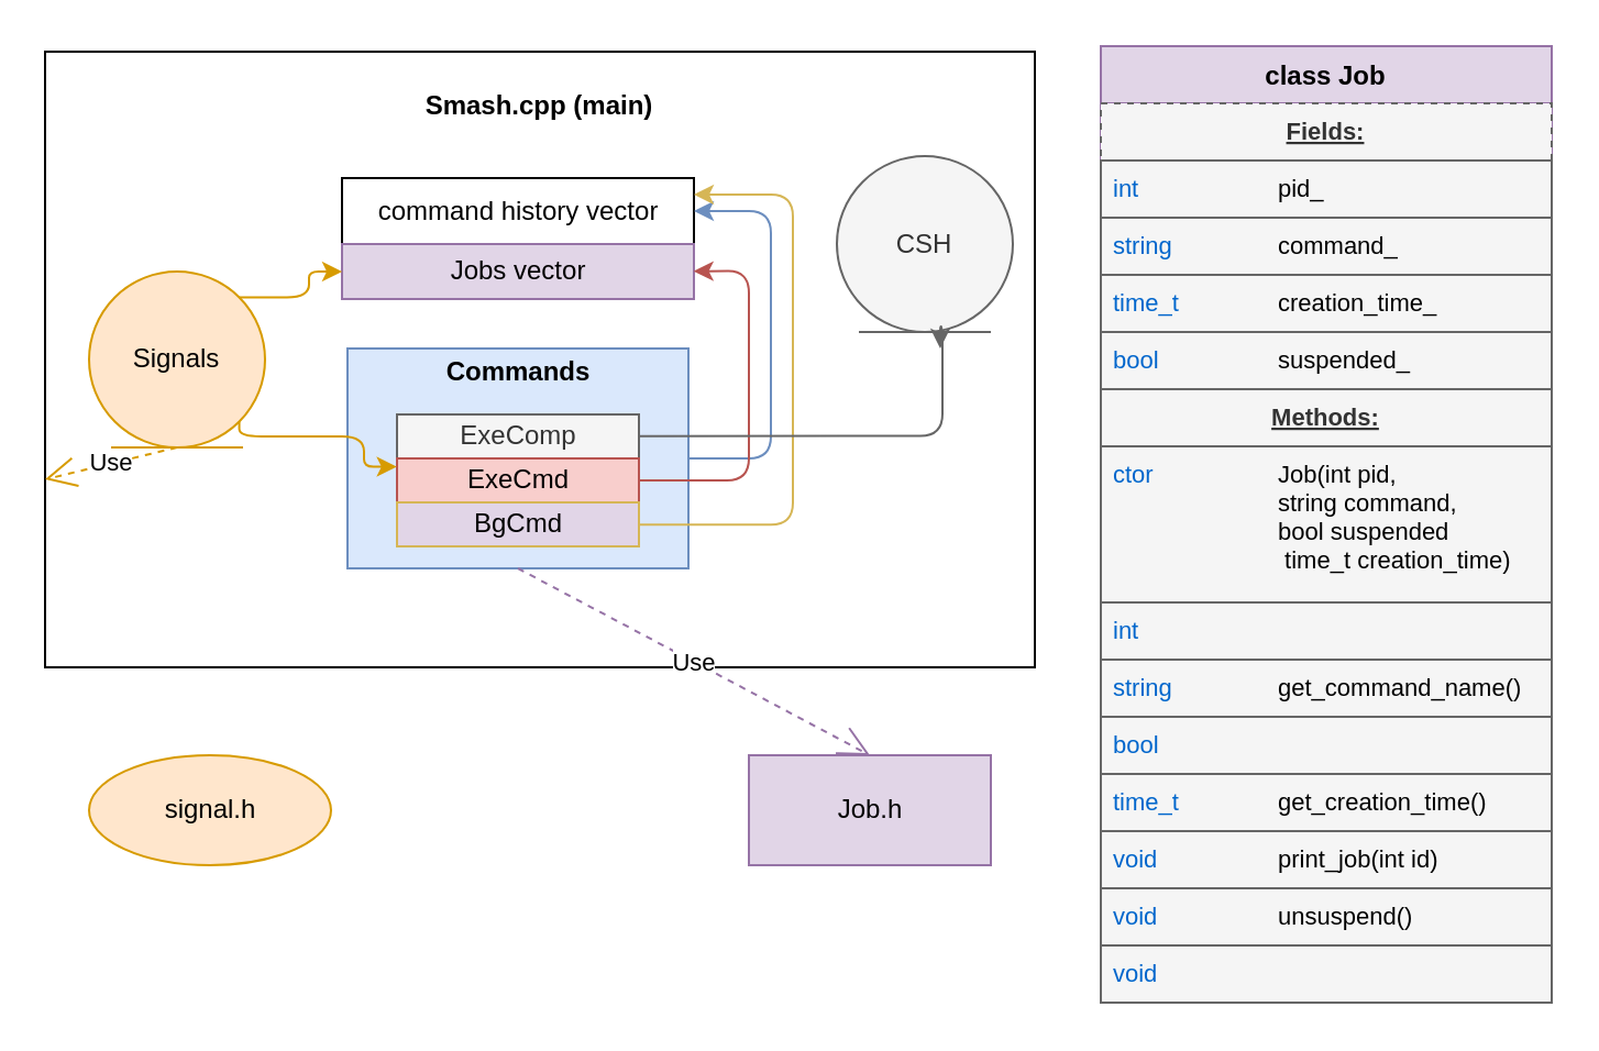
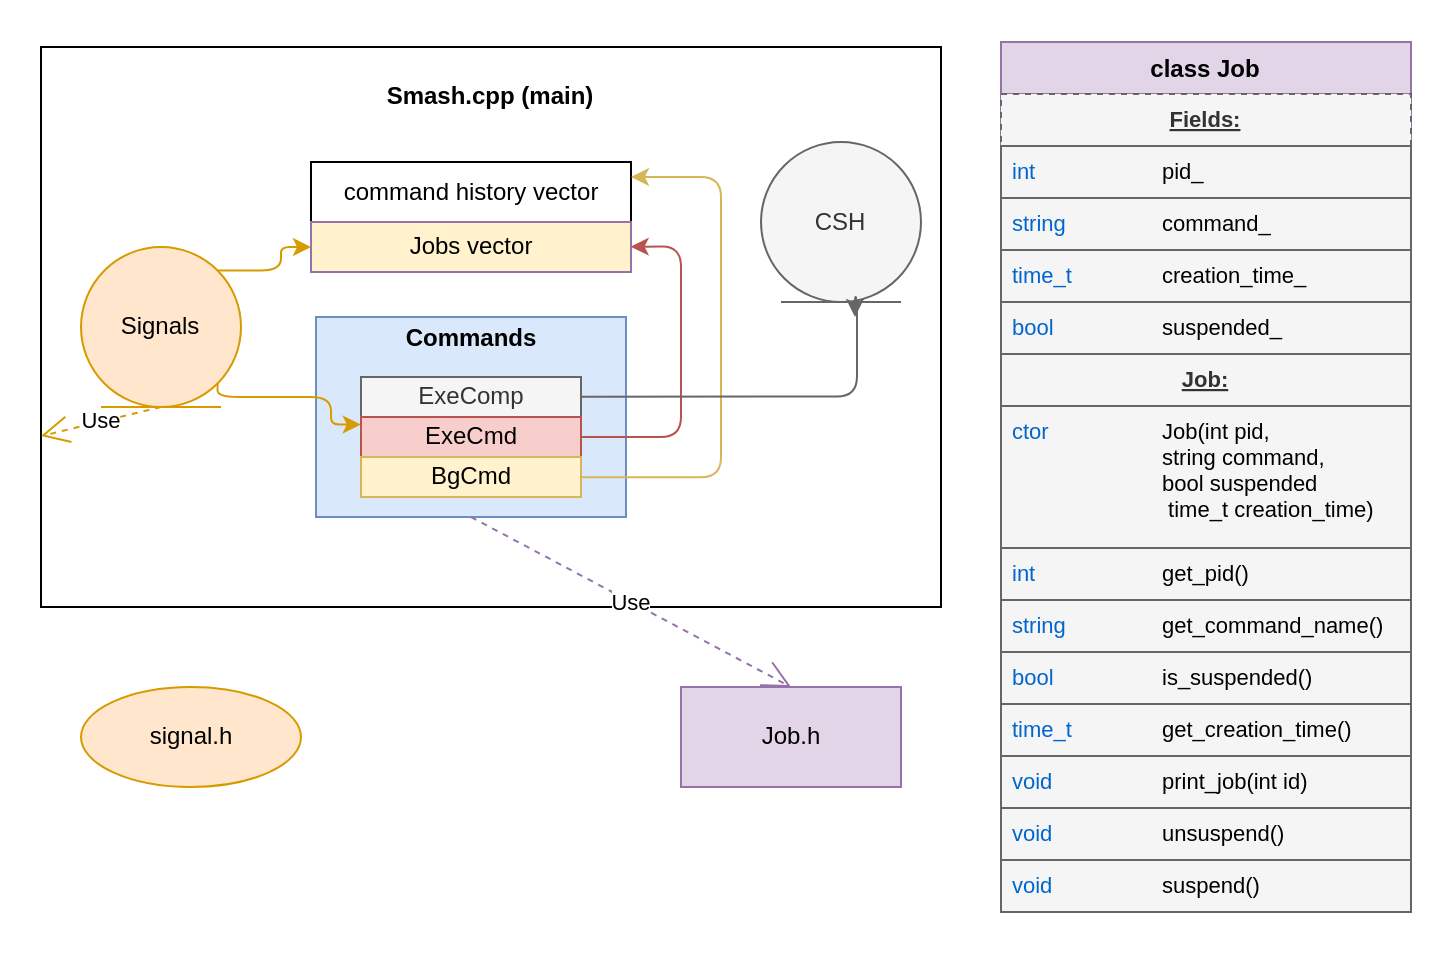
  <mxCell id="0" />
  <mxCell id="1" parent="0" />
  <mxCell id="2" value="&lt;p style=&quot;margin: 0px ; margin-top: 4px ; text-align: center&quot;&gt;&lt;br&gt;&lt;b&gt;Smash.cpp (main)&lt;/b&gt;&lt;/p&gt;" style="verticalAlign=top;align=left;overflow=fill;fontSize=12;fontFamily=Helvetica;html=1;" vertex="1" parent="1"><mxGeometry x="20" y="23" width="450" height="280" as="geometry" /></mxCell>
  <mxCell id="3" value="Job.h" style="html=1;fillColor=#e1d5e7;strokeColor=#9673a6;" vertex="1" parent="1"><mxGeometry x="340" y="343" width="110" height="50" as="geometry" /></mxCell>
  <mxCell id="4" value="signal.h" style="ellipse;html=1;fillColor=#ffe6cc;strokeColor=#d79b00;" vertex="1" parent="1"><mxGeometry x="40" y="343" width="110" height="50" as="geometry" /></mxCell>
  <mxCell id="5" value="command history vector" style="html=1;" vertex="1" parent="1"><mxGeometry x="155" y="80.5" width="160" height="30" as="geometry" /></mxCell>
- <mxCell id="6" value="Jobs vector" style="html=1;fillColor=#e1d5e7;strokeColor=#9673a6;" vertex="1" parent="1"><mxGeometry x="155" y="110.5" width="160" height="25" as="geometry" /></mxCell>
+ <mxCell id="6" value="Jobs vector" style="html=1;fillColor=#fff2cc;strokeColor=#9673a6;" vertex="1" parent="1"><mxGeometry x="155" y="110.5" width="160" height="25" as="geometry" /></mxCell>
  <mxCell id="7" value="&lt;p style=&quot;margin: 0px ; margin-top: 4px ; text-align: center&quot;&gt;&lt;b&gt;Commands&lt;/b&gt;&lt;br&gt;&lt;br&gt;&lt;/p&gt;" style="verticalAlign=top;align=left;overflow=fill;fontSize=12;fontFamily=Helvetica;html=1;fillColor=#dae8fc;strokeColor=#6c8ebf;" vertex="1" parent="1"><mxGeometry x="157.5" y="158" width="155" height="100" as="geometry" /></mxCell>
  <mxCell id="8" value="ExeComp" style="html=1;fillColor=#f5f5f5;strokeColor=#666666;fontColor=#333333;" vertex="1" parent="1"><mxGeometry x="180" y="188" width="110" height="20" as="geometry" /></mxCell>
  <mxCell id="9" value="ExeCmd" style="html=1;fillColor=#f8cecc;strokeColor=#b85450;" vertex="1" parent="1"><mxGeometry x="180" y="208" width="110" height="20" as="geometry" /></mxCell>
- <mxCell id="10" value="BgCmd" style="html=1;fillColor=#e1d5e7;strokeColor=#d6b656;" vertex="1" parent="1"><mxGeometry x="180" y="228" width="110" height="20" as="geometry" /></mxCell>
- <mxCell id="11" value="" style="edgeStyle=segmentEdgeStyle;endArrow=classic;html=1;entryX=1;entryY=0.5;entryDx=0;entryDy=0;exitX=1;exitY=0.5;exitDx=0;exitDy=0;fillColor=#dae8fc;strokeColor=#6c8ebf;" edge="1" parent="1" source="7" target="5"><mxGeometry width="50" height="50" relative="1" as="geometry"><mxPoint x="380" y="268" as="sourcePoint" /><mxPoint x="430" y="218" as="targetPoint" /><Array as="points"><mxPoint x="350" y="208" /><mxPoint x="350" y="96" /></Array></mxGeometry></mxCell>
+ <mxCell id="10" value="BgCmd" style="html=1;fillColor=#fff2cc;strokeColor=#d6b656;" vertex="1" parent="1"><mxGeometry x="180" y="228" width="110" height="20" as="geometry" /></mxCell>
  <mxCell id="12" value="" style="edgeStyle=segmentEdgeStyle;endArrow=classic;html=1;entryX=1;entryY=0.5;entryDx=0;entryDy=0;exitX=1;exitY=0.5;exitDx=0;exitDy=0;fillColor=#f8cecc;strokeColor=#b85450;" edge="1" parent="1" source="9"><mxGeometry width="50" height="50" relative="1" as="geometry"><mxPoint x="312.333" y="235.333" as="sourcePoint" /><mxPoint x="314.833" y="122.833" as="targetPoint" /><Array as="points"><mxPoint x="340" y="218" /><mxPoint x="340" y="123" /></Array></mxGeometry></mxCell>
  <mxCell id="13" value="Signals" style="ellipse;shape=umlEntity;whiteSpace=wrap;html=1;fillColor=#ffe6cc;strokeColor=#d79b00;" vertex="1" parent="1"><mxGeometry x="40" y="123" width="80" height="80" as="geometry" /></mxCell>
  <mxCell id="14" value="" style="edgeStyle=segmentEdgeStyle;endArrow=classic;html=1;entryX=0;entryY=0.5;entryDx=0;entryDy=0;exitX=1;exitY=0;exitDx=0;exitDy=0;fillColor=#ffe6cc;strokeColor=#d79b00;" edge="1" parent="1" source="13" target="6"><mxGeometry width="50" height="50" relative="1" as="geometry"><mxPoint x="25.034" y="275.431" as="sourcePoint" /><mxPoint x="49.862" y="180.259" as="targetPoint" /><Array as="points"><mxPoint x="140" y="134" /><mxPoint x="140" y="123" /></Array></mxGeometry></mxCell>
  <mxCell id="15" value="" style="edgeStyle=segmentEdgeStyle;endArrow=classic;html=1;entryX=0;entryY=0.5;entryDx=0;entryDy=0;exitX=1;exitY=1;exitDx=0;exitDy=0;fillColor=#ffe6cc;strokeColor=#d79b00;" edge="1" parent="1" source="13"><mxGeometry width="50" height="50" relative="1" as="geometry"><mxPoint x="132.966" y="223.483" as="sourcePoint" /><mxPoint x="179.862" y="211.759" as="targetPoint" /><Array as="points"><mxPoint x="109" y="198" /><mxPoint x="165" y="198" /><mxPoint x="165" y="212" /></Array></mxGeometry></mxCell>
  <mxCell id="16" value="Use" style="endArrow=open;endSize=12;dashed=1;html=1;exitX=0.5;exitY=1;exitDx=0;exitDy=0;fillColor=#ffe6cc;strokeColor=#d79b00;" edge="1" parent="1" source="13" target="2"><mxGeometry width="160" relative="1" as="geometry"><mxPoint x="-80" y="228" as="sourcePoint" /><mxPoint x="-70" y="218" as="targetPoint" /></mxGeometry></mxCell>
  <mxCell id="17" value="Use" style="endArrow=open;endSize=12;dashed=1;html=1;exitX=0.5;exitY=1;exitDx=0;exitDy=0;fillColor=#e1d5e7;strokeColor=#9673a6;entryX=0.5;entryY=0;entryDx=0;entryDy=0;" edge="1" parent="1" source="7" target="3"><mxGeometry width="160" relative="1" as="geometry"><mxPoint x="142.794" y="102.912" as="sourcePoint" /><mxPoint x="140" y="398" as="targetPoint" /><Array as="points" /></mxGeometry></mxCell>
  <mxCell id="18" value="" style="edgeStyle=segmentEdgeStyle;endArrow=classic;html=1;entryX=1;entryY=0.25;entryDx=0;entryDy=0;exitX=1;exitY=0.5;exitDx=0;exitDy=0;fillColor=#fff2cc;strokeColor=#d6b656;" edge="1" parent="1" target="5"><mxGeometry width="50" height="50" relative="1" as="geometry"><mxPoint x="290.276" y="238.069" as="sourcePoint" /><mxPoint x="315.103" y="142.897" as="targetPoint" /><Array as="points"><mxPoint x="360" y="238" /><mxPoint x="360" y="88" /></Array></mxGeometry></mxCell>
  <mxCell id="19" value="CSH&lt;br&gt;" style="ellipse;shape=umlEntity;whiteSpace=wrap;html=1;fillColor=#f5f5f5;strokeColor=#666666;fontColor=#333333;" vertex="1" parent="1"><mxGeometry x="380" y="70.5" width="80" height="80" as="geometry" /></mxCell>
  <mxCell id="20" value="" style="edgeStyle=segmentEdgeStyle;endArrow=classic;html=1;exitX=1;exitY=0.5;exitDx=0;exitDy=0;fillColor=#f5f5f5;strokeColor=#666666;" edge="1" parent="1"><mxGeometry width="50" height="50" relative="1" as="geometry"><mxPoint x="290" y="197.833" as="sourcePoint" /><mxPoint x="427" y="158" as="targetPoint" /><Array as="points"><mxPoint x="428" y="198" /><mxPoint x="428" y="148" /><mxPoint x="427" y="148" /></Array></mxGeometry></mxCell>
  <mxCell id="21" value="class Job" style="swimlane;fontStyle=1;align=center;verticalAlign=top;childLayout=stackLayout;horizontal=1;startSize=26;horizontalStack=0;resizeParent=1;resizeParentMax=0;resizeLast=0;collapsible=1;marginBottom=0;fillColor=#e1d5e7;strokeColor=#9673a6;" vertex="1" parent="1"><mxGeometry x="500" y="20.5" width="205" height="435" as="geometry" /></mxCell>
  <mxCell id="22" value="Fields:" style="text;fillColor=#f5f5f5;align=center;verticalAlign=top;spacingLeft=4;spacingRight=4;overflow=hidden;rotatable=0;points=[[0,0.5],[1,0.5]];portConstraint=eastwest;fontStyle=5;fontSize=11;strokeColor=#666666;dashed=1;fontColor=#333333;" vertex="1" parent="21"><mxGeometry y="26" width="205" height="26" as="geometry" /></mxCell>
  <mxCell id="23" value="" style="group" vertex="1" connectable="0" parent="21"><mxGeometry y="52" width="205" height="104" as="geometry" /></mxCell>
  <mxCell id="24" value="" style="group;strokeColor=#666666;fillColor=#f5f5f5;fontColor=#333333;" vertex="1" connectable="0" parent="23"><mxGeometry y="52" width="205" height="26" as="geometry" /></mxCell>
  <mxCell id="25" value="time_t" style="text;strokeColor=none;fillColor=none;align=left;verticalAlign=top;spacingLeft=4;spacingRight=4;overflow=hidden;rotatable=0;points=[[0,0.5],[1,0.5]];portConstraint=eastwest;fontSize=11;fontColor=#0066CC;" vertex="1" parent="24"><mxGeometry width="75" height="26" as="geometry" /></mxCell>
  <mxCell id="26" value="creation_time_" style="text;strokeColor=none;fillColor=none;align=left;verticalAlign=top;spacingLeft=4;spacingRight=4;overflow=hidden;rotatable=0;points=[[0,0.5],[1,0.5]];portConstraint=eastwest;fontSize=11;fontColor=#000000;" vertex="1" parent="24"><mxGeometry x="75" width="130" height="26" as="geometry" /></mxCell>
  <mxCell id="27" value="" style="group;strokeColor=#666666;fillColor=#f5f5f5;fontColor=#333333;" vertex="1" connectable="0" parent="23"><mxGeometry y="26" width="205" height="26" as="geometry" /></mxCell>
  <mxCell id="28" value="string" style="text;strokeColor=none;fillColor=none;align=left;verticalAlign=top;spacingLeft=4;spacingRight=4;overflow=hidden;rotatable=0;points=[[0,0.5],[1,0.5]];portConstraint=eastwest;fontSize=11;fontColor=#0066CC;" vertex="1" parent="27"><mxGeometry width="75" height="26" as="geometry" /></mxCell>
  <mxCell id="29" value="command_" style="text;strokeColor=none;fillColor=none;align=left;verticalAlign=top;spacingLeft=4;spacingRight=4;overflow=hidden;rotatable=0;points=[[0,0.5],[1,0.5]];portConstraint=eastwest;fontSize=11;fontColor=#000000;" vertex="1" parent="27"><mxGeometry x="75" width="130" height="26" as="geometry" /></mxCell>
  <mxCell id="30" value="" style="group;strokeColor=#666666;fillColor=#f5f5f5;fontColor=#333333;" vertex="1" connectable="0" parent="23"><mxGeometry y="78" width="205" height="26" as="geometry" /></mxCell>
  <mxCell id="31" value="bool" style="text;strokeColor=none;fillColor=none;align=left;verticalAlign=top;spacingLeft=4;spacingRight=4;overflow=hidden;rotatable=0;points=[[0,0.5],[1,0.5]];portConstraint=eastwest;fontSize=11;fontColor=#0066CC;" vertex="1" parent="30"><mxGeometry width="75" height="26" as="geometry" /></mxCell>
  <mxCell id="32" value="suspended_" style="text;strokeColor=none;fillColor=none;align=left;verticalAlign=top;spacingLeft=4;spacingRight=4;overflow=hidden;rotatable=0;points=[[0,0.5],[1,0.5]];portConstraint=eastwest;fontSize=11;fontColor=#000000;" vertex="1" parent="30"><mxGeometry x="75" width="130" height="26" as="geometry" /></mxCell>
  <mxCell id="33" value="" style="group;strokeColor=#666666;fillColor=#f5f5f5;fontColor=#333333;" vertex="1" connectable="0" parent="23"><mxGeometry width="205" height="26" as="geometry" /></mxCell>
  <mxCell id="34" value="int" style="text;strokeColor=none;fillColor=none;align=left;verticalAlign=top;spacingLeft=4;spacingRight=4;overflow=hidden;rotatable=0;points=[[0,0.5],[1,0.5]];portConstraint=eastwest;fontSize=11;fontColor=#0066CC;" vertex="1" parent="33"><mxGeometry width="75" height="26" as="geometry" /></mxCell>
  <mxCell id="35" value="pid_" style="text;strokeColor=none;fillColor=none;align=left;verticalAlign=top;spacingLeft=4;spacingRight=4;overflow=hidden;rotatable=0;points=[[0,0.5],[1,0.5]];portConstraint=eastwest;fontSize=11;fontColor=#000000;" vertex="1" parent="33"><mxGeometry x="75" width="130" height="26" as="geometry" /></mxCell>
- <mxCell id="36" value="Methods:" style="text;strokeColor=#666666;fillColor=#f5f5f5;align=center;verticalAlign=top;spacingLeft=4;spacingRight=4;overflow=hidden;rotatable=0;points=[[0,0.5],[1,0.5]];portConstraint=eastwest;fontSize=11;fontStyle=5;fontColor=#333333;" vertex="1" parent="21"><mxGeometry y="156" width="205" height="26" as="geometry" /></mxCell>
+ <mxCell id="36" value="Job:" style="text;strokeColor=#666666;fillColor=#f5f5f5;align=center;verticalAlign=top;spacingLeft=4;spacingRight=4;overflow=hidden;rotatable=0;points=[[0,0.5],[1,0.5]];portConstraint=eastwest;fontSize=11;fontStyle=5;fontColor=#333333;" vertex="1" parent="21"><mxGeometry y="156" width="205" height="26" as="geometry" /></mxCell>
  <mxCell id="37" value="" style="group" vertex="1" connectable="0" parent="21"><mxGeometry y="182" width="205" height="253" as="geometry" /></mxCell>
  <mxCell id="38" value="" style="group;strokeColor=#666666;fillColor=#f5f5f5;fontColor=#333333;" vertex="1" connectable="0" parent="37"><mxGeometry y="123" width="205" height="26" as="geometry" /></mxCell>
  <mxCell id="39" value="bool" style="text;strokeColor=none;fillColor=none;align=left;verticalAlign=top;spacingLeft=4;spacingRight=4;overflow=hidden;rotatable=0;points=[[0,0.5],[1,0.5]];portConstraint=eastwest;fontSize=11;fontColor=#0066CC;" vertex="1" parent="38"><mxGeometry width="75" height="26" as="geometry" /></mxCell>
+ <mxCell id="40" value="is_suspended()" style="text;strokeColor=none;fillColor=none;align=left;verticalAlign=top;spacingLeft=4;spacingRight=4;overflow=hidden;rotatable=0;points=[[0,0.5],[1,0.5]];portConstraint=eastwest;fontSize=11;fontColor=#000000;" vertex="1" parent="38"><mxGeometry x="75" width="130" height="26" as="geometry" /></mxCell>
  <mxCell id="41" value="" style="group;strokeColor=#666666;fillColor=#f5f5f5;fontColor=#333333;" vertex="1" connectable="0" parent="37"><mxGeometry y="97" width="205" height="26" as="geometry" /></mxCell>
  <mxCell id="42" value="string" style="text;strokeColor=none;fillColor=none;align=left;verticalAlign=top;spacingLeft=4;spacingRight=4;overflow=hidden;rotatable=0;points=[[0,0.5],[1,0.5]];portConstraint=eastwest;fontSize=11;fontColor=#0066CC;" vertex="1" parent="41"><mxGeometry width="75" height="26" as="geometry" /></mxCell>
  <mxCell id="43" value="get_command_name()" style="text;strokeColor=none;fillColor=none;align=left;verticalAlign=top;spacingLeft=4;spacingRight=4;overflow=hidden;rotatable=0;points=[[0,0.5],[1,0.5]];portConstraint=eastwest;fontSize=11;fontColor=#000000;" vertex="1" parent="41"><mxGeometry x="75" width="130" height="26" as="geometry" /></mxCell>
  <mxCell id="44" value="" style="group;strokeColor=#666666;fillColor=#f5f5f5;fontColor=#333333;" vertex="1" connectable="0" parent="37"><mxGeometry y="149" width="205" height="26" as="geometry" /></mxCell>
  <mxCell id="45" value="time_t" style="text;strokeColor=none;fillColor=none;align=left;verticalAlign=top;spacingLeft=4;spacingRight=4;overflow=hidden;rotatable=0;points=[[0,0.5],[1,0.5]];portConstraint=eastwest;fontSize=11;fontColor=#0066CC;" vertex="1" parent="44"><mxGeometry width="75" height="26" as="geometry" /></mxCell>
  <mxCell id="46" value="get_creation_time()" style="text;strokeColor=none;fillColor=none;align=left;verticalAlign=top;spacingLeft=4;spacingRight=4;overflow=hidden;rotatable=0;points=[[0,0.5],[1,0.5]];portConstraint=eastwest;fontSize=11;fontColor=#000000;" vertex="1" parent="44"><mxGeometry x="75" width="130" height="26" as="geometry" /></mxCell>
  <mxCell id="47" value="" style="group;strokeColor=#666666;fillColor=#f5f5f5;fontColor=#333333;" vertex="1" connectable="0" parent="37"><mxGeometry y="71" width="205" height="26" as="geometry" /></mxCell>
  <mxCell id="48" value="int" style="text;strokeColor=none;fillColor=none;align=left;verticalAlign=top;spacingLeft=4;spacingRight=4;overflow=hidden;rotatable=0;points=[[0,0.5],[1,0.5]];portConstraint=eastwest;fontSize=11;fontColor=#0066CC;" vertex="1" parent="47"><mxGeometry width="75" height="26" as="geometry" /></mxCell>
+ <mxCell id="49" value="get_pid()" style="text;strokeColor=none;fillColor=none;align=left;verticalAlign=top;spacingLeft=4;spacingRight=4;overflow=hidden;rotatable=0;points=[[0,0.5],[1,0.5]];portConstraint=eastwest;fontSize=11;fontColor=#000000;" vertex="1" parent="47"><mxGeometry x="75" width="130" height="26" as="geometry" /></mxCell>
  <mxCell id="50" value="" style="group;strokeColor=#666666;fillColor=#f5f5f5;fontColor=#333333;" vertex="1" connectable="0" parent="37"><mxGeometry y="227" width="205" height="26" as="geometry" /></mxCell>
  <mxCell id="51" value="void" style="text;strokeColor=none;fillColor=none;align=left;verticalAlign=top;spacingLeft=4;spacingRight=4;overflow=hidden;rotatable=0;points=[[0,0.5],[1,0.5]];portConstraint=eastwest;fontSize=11;fontColor=#0066CC;" vertex="1" parent="50"><mxGeometry width="75" height="26" as="geometry" /></mxCell>
+ <mxCell id="52" value="suspend()" style="text;strokeColor=none;fillColor=none;align=left;verticalAlign=top;spacingLeft=4;spacingRight=4;overflow=hidden;rotatable=0;points=[[0,0.5],[1,0.5]];portConstraint=eastwest;fontSize=11;fontColor=#000000;" vertex="1" parent="50"><mxGeometry x="75" width="130" height="26" as="geometry" /></mxCell>
  <mxCell id="53" value="" style="group;strokeColor=#666666;fillColor=#f5f5f5;fontColor=#333333;" vertex="1" connectable="0" parent="37"><mxGeometry y="201" width="205" height="26" as="geometry" /></mxCell>
  <mxCell id="54" value="void" style="text;strokeColor=none;fillColor=none;align=left;verticalAlign=top;spacingLeft=4;spacingRight=4;overflow=hidden;rotatable=0;points=[[0,0.5],[1,0.5]];portConstraint=eastwest;fontSize=11;fontColor=#0066CC;" vertex="1" parent="53"><mxGeometry width="75" height="26" as="geometry" /></mxCell>
  <mxCell id="55" value="unsuspend()" style="text;strokeColor=none;fillColor=none;align=left;verticalAlign=top;spacingLeft=4;spacingRight=4;overflow=hidden;rotatable=0;points=[[0,0.5],[1,0.5]];portConstraint=eastwest;fontSize=11;fontColor=#000000;" vertex="1" parent="53"><mxGeometry x="75" width="130" height="26" as="geometry" /></mxCell>
  <mxCell id="56" value="" style="group;strokeColor=#666666;fillColor=#f5f5f5;fontColor=#333333;" vertex="1" connectable="0" parent="37"><mxGeometry y="175" width="205" height="26" as="geometry" /></mxCell>
  <mxCell id="57" value="void" style="text;strokeColor=none;fillColor=none;align=left;verticalAlign=top;spacingLeft=4;spacingRight=4;overflow=hidden;rotatable=0;points=[[0,0.5],[1,0.5]];portConstraint=eastwest;fontSize=11;fontColor=#0066CC;" vertex="1" parent="56"><mxGeometry width="75" height="26" as="geometry" /></mxCell>
  <mxCell id="58" value="print_job(int id)" style="text;strokeColor=none;fillColor=none;align=left;verticalAlign=top;spacingLeft=4;spacingRight=4;overflow=hidden;rotatable=0;points=[[0,0.5],[1,0.5]];portConstraint=eastwest;fontSize=11;fontColor=#000000;" vertex="1" parent="56"><mxGeometry x="75" width="130" height="26" as="geometry" /></mxCell>
  <mxCell id="59" value="" style="group;strokeColor=#666666;fillColor=#f5f5f5;fontColor=#333333;" vertex="1" connectable="0" parent="37"><mxGeometry width="205" height="71" as="geometry" /></mxCell>
  <mxCell id="60" value="ctor" style="text;strokeColor=none;fillColor=none;align=left;verticalAlign=top;spacingLeft=4;spacingRight=4;overflow=hidden;rotatable=0;points=[[0,0.5],[1,0.5]];portConstraint=eastwest;fontSize=11;fontColor=#0066CC;" vertex="1" parent="59"><mxGeometry width="75" height="71" as="geometry" /></mxCell>
  <mxCell id="61" value="Job(int pid,&#10;string command, &#10;bool suspended&#10; time_t creation_time)" style="text;strokeColor=none;fillColor=none;align=left;verticalAlign=top;spacingLeft=4;spacingRight=4;overflow=hidden;rotatable=0;points=[[0,0.5],[1,0.5]];portConstraint=eastwest;fontSize=11;fontColor=#000000;" vertex="1" parent="59"><mxGeometry x="75" width="130" height="71" as="geometry" /></mxCell>
